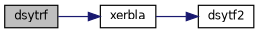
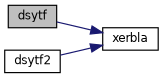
  digraph {
    rankdir=LR
    node [color=black fillcolor=white fontname=Helvetica fontsize=10 shape=record style=filled]
    edge [color=midnightblue fontname=Helvetica fontsize=10 labelfontname=Helvetica labelfontsize=10 style=solid]
-   n1 [fillcolor=grey75 fontcolor=black height=0.2 label=dsytrf width=0.4]
+   n1 [fillcolor=grey75 fontcolor=black height=0.2 label=dsytf width=0.4]
    n2 [height=0.2 label=xerbla width=0.4]
    n3 [height=0.2 label=dsytf2 width=0.4]
    n1 -> n2
-   n2 -> n3
+   n3 -> n2
  }
